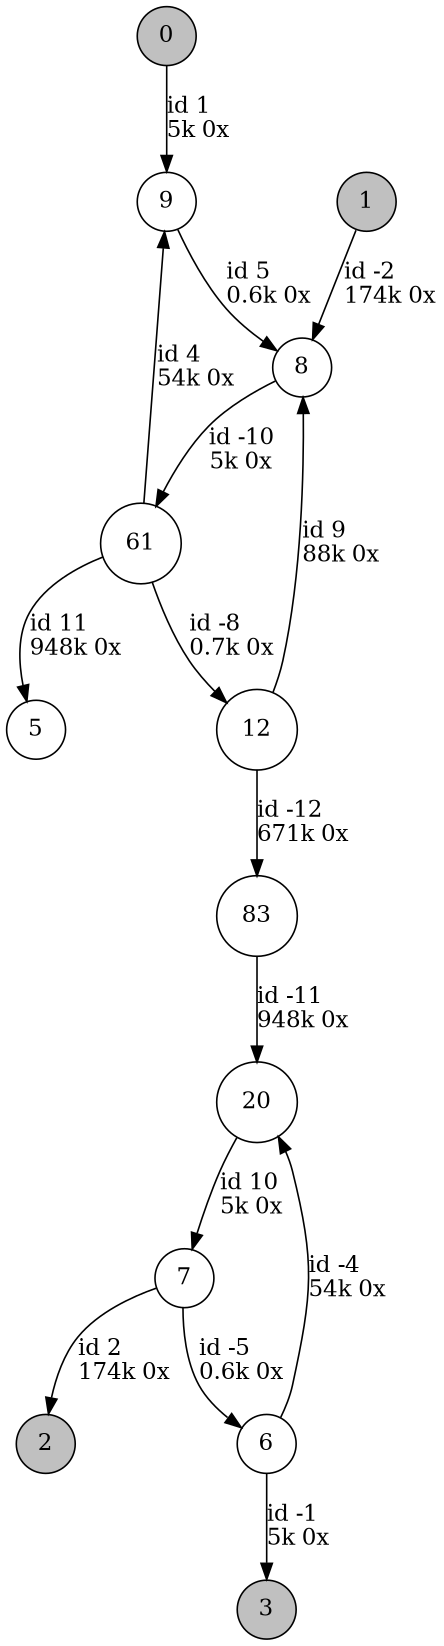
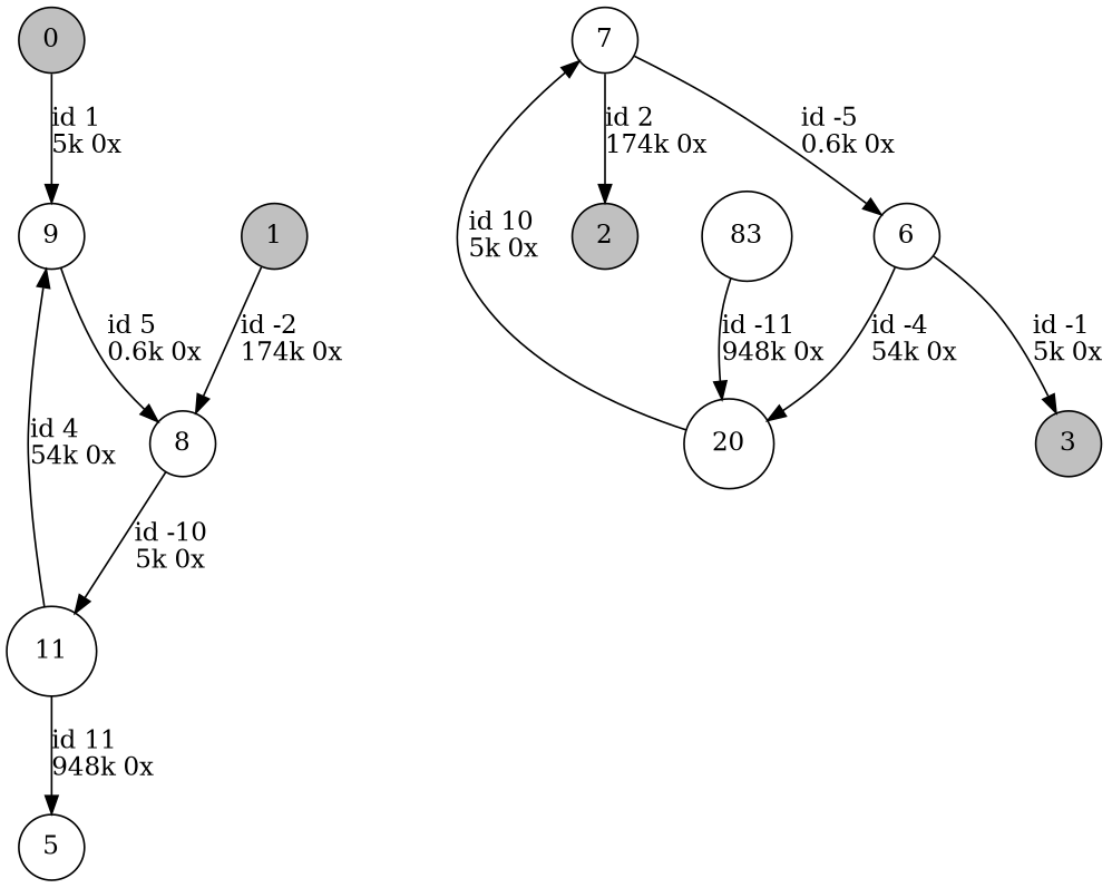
  digraph {
    nodesep=0.5
    node [shape=circle]
    edge [color=black]
    0 [fillcolor=grey height=0.3 style=filled]
    9 [height=0.3]
    8 [height=0.3]
    1 [fillcolor=grey height=0.3 style=filled]
-   11 [height=0.3 label=61]
+   11 [height=0.3]
    2 [fillcolor=grey height=0.3 style=filled]
    3 [fillcolor=grey height=0.3 style=filled]
    5 [height=0.3]
    n9 [height=0.3 label=20]
    7 [height=0.3]
    6 [height=0.3]
-   12 [height=0.3]
    n13 [height=0.3 label=83]
    0 -> 9 [label="id 1\l5k 0x"]
    9 -> 8 [label="id 5\l0.6k 0x"]
    8 -> 11 [label="id -10\l5k 0x"]
    1 -> 8 [label="id -2\l174k 0x"]
    11 -> 9 [label="id 4\l54k 0x"]
    11 -> 5 [label="id 11\l948k 0x"]
-   11 -> 12 [label="id -8\l0.7k 0x"]
    n9 -> 7 [label="id 10\l5k 0x"]
    7 -> 2 [label="id 2\l174k 0x"]
    7 -> 6 [label="id -5\l0.6k 0x"]
    6 -> 3 [label="id -1\l5k 0x"]
    6 -> n9 [label="id -4\l54k 0x"]
-   12 -> 8 [label="id 9\l88k 0x"]
-   12 -> n13 [label="id -12\l671k 0x"]
    n13 -> n9 [label="id -11\l948k 0x"]
  }
